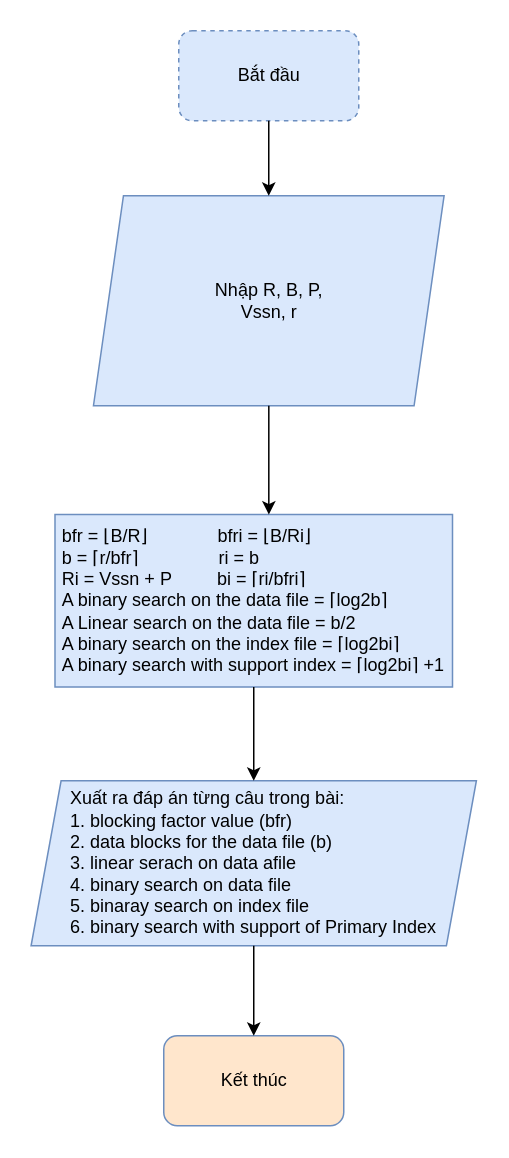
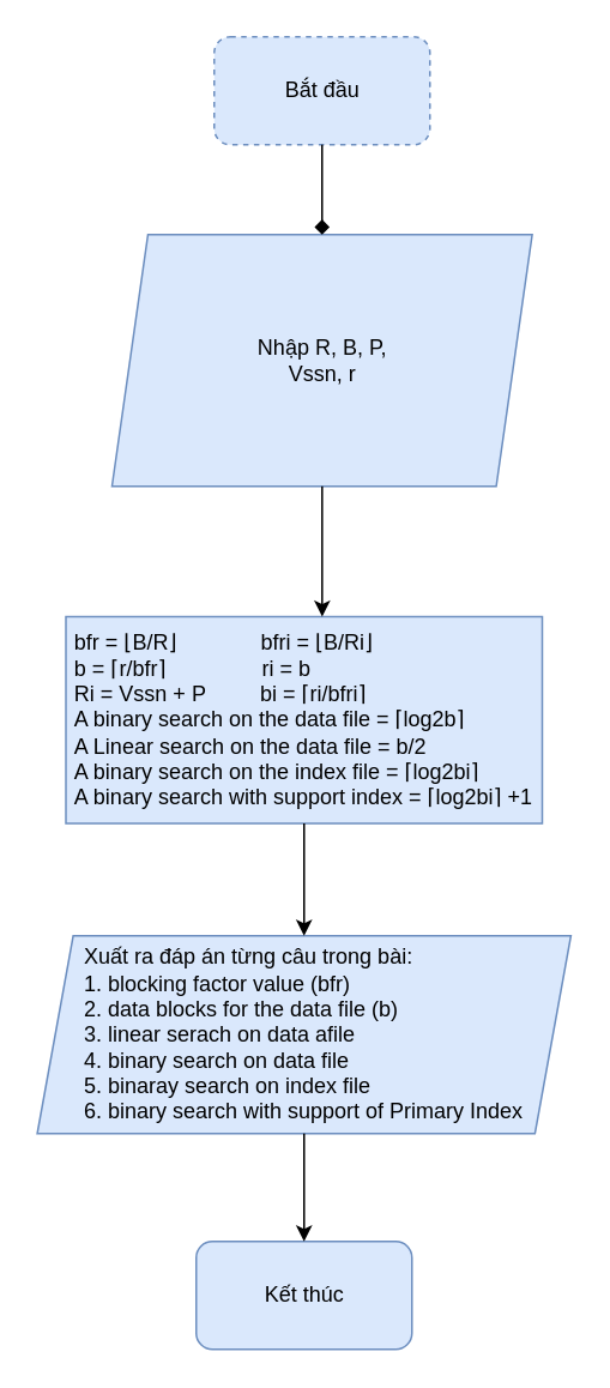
  <mxCell id="0" />
  <mxCell id="1" parent="0" />
  <mxCell id="2" value="Bắt đầu" style="rounded=1;whiteSpace=wrap;html=1;fillColor=#dae8fc;strokeColor=#6c8ebf;dashed=1;" vertex="1" parent="1"><mxGeometry x="118.51" y="20" width="120" height="60" as="geometry" /></mxCell>
  <mxCell id="3" value="Nhập R, B, P,&lt;br&gt;Vssn, r" style="shape=parallelogram;perimeter=parallelogramPerimeter;whiteSpace=wrap;html=1;fixedSize=1;fillColor=#dae8fc;strokeColor=#6c8ebf;" vertex="1" parent="1"><mxGeometry x="61.64" y="130" width="233.75" height="140" as="geometry" /></mxCell>
  <mxCell id="4" value="&lt;div style=&quot;text-align: justify&quot;&gt;&lt;span&gt;bfr = ⌊B/R⌋&amp;nbsp;&amp;nbsp; &amp;nbsp; &amp;nbsp; &amp;nbsp; &amp;nbsp; &amp;nbsp; &amp;nbsp;bfri = ⌊B/Ri⌋&lt;/span&gt;&lt;br&gt;&lt;/div&gt;&lt;div style=&quot;text-align: justify&quot;&gt;&lt;span&gt;b = ⌈r/bfr⌉&amp;nbsp; &amp;nbsp; &amp;nbsp; &amp;nbsp; &amp;nbsp; &amp;nbsp; &amp;nbsp; &amp;nbsp; ri = b&lt;/span&gt;&lt;/div&gt;&lt;div style=&quot;text-align: justify&quot;&gt;&lt;span&gt;Ri = Vssn + P&amp;nbsp; &amp;nbsp; &amp;nbsp; &amp;nbsp; &amp;nbsp;bi = ⌈ri/bfri⌉&lt;/span&gt;&lt;/div&gt;&lt;div style=&quot;text-align: justify&quot;&gt;&lt;span&gt;A binary search on the data file = ⌈log2b⌉&lt;/span&gt;&lt;/div&gt;&lt;div style=&quot;text-align: justify&quot;&gt;&lt;span&gt;A Linear search on the data file = b/2&lt;/span&gt;&lt;/div&gt;&lt;div style=&quot;text-align: justify&quot;&gt;&lt;span&gt;A binary search on the index file = ⌈log2bi⌉&lt;/span&gt;&lt;/div&gt;&lt;div style=&quot;text-align: justify&quot;&gt;&lt;span&gt;A binary search with support index = ⌈log2bi⌉ +1&lt;/span&gt;&lt;/div&gt;" style="rounded=0;whiteSpace=wrap;html=1;fillColor=#dae8fc;strokeColor=#6c8ebf;" vertex="1" parent="1"><mxGeometry x="36" y="342.5" width="265" height="115" as="geometry" /></mxCell>
- <mxCell id="5" value="" style="endArrow=classic;html=1;rounded=0;" edge="1" parent="1" source="2" target="3"><mxGeometry width="50" height="50" relative="1" as="geometry"><mxPoint x="146" y="300" as="sourcePoint" /><mxPoint x="196" y="250" as="targetPoint" /></mxGeometry></mxCell>
+ <mxCell id="5" value="" style="endArrow=diamond;html=1;rounded=0;" edge="1" parent="1" source="2" target="3"><mxGeometry width="50" height="50" relative="1" as="geometry"><mxPoint x="146" y="300" as="sourcePoint" /><mxPoint x="196" y="250" as="targetPoint" /></mxGeometry></mxCell>
  <mxCell id="6" value="" style="endArrow=classic;html=1;rounded=0;entryX=0.538;entryY=0;entryDx=0;entryDy=0;entryPerimeter=0;" edge="1" parent="1" source="3" target="4"><mxGeometry width="50" height="50" relative="1" as="geometry"><mxPoint x="156" y="310" as="sourcePoint" /><mxPoint x="206" y="260" as="targetPoint" /></mxGeometry></mxCell>
  <mxCell id="7" value="&lt;div style=&quot;text-align: justify&quot;&gt;&lt;span&gt;Xuất ra đáp án từng câu trong bài:&lt;/span&gt;&lt;/div&gt;&lt;div style=&quot;text-align: justify&quot;&gt;&lt;span&gt;1. blocking factor value (bfr)&lt;/span&gt;&lt;/div&gt;&lt;div style=&quot;text-align: justify&quot;&gt;&lt;span&gt;2. data blocks for the data file (b)&lt;/span&gt;&lt;/div&gt;&lt;div style=&quot;text-align: justify&quot;&gt;&lt;span&gt;3. linear serach on data afile&lt;/span&gt;&lt;/div&gt;&lt;div style=&quot;text-align: justify&quot;&gt;&lt;span&gt;4. binary search on data file&lt;/span&gt;&lt;/div&gt;&lt;div style=&quot;text-align: justify&quot;&gt;&lt;span&gt;5. binaray search on index file&lt;/span&gt;&lt;/div&gt;&lt;div style=&quot;text-align: justify&quot;&gt;&lt;span&gt;6. binary search with support of Primary Index&lt;/span&gt;&lt;/div&gt;" style="shape=parallelogram;perimeter=parallelogramPerimeter;whiteSpace=wrap;html=1;fixedSize=1;fillColor=#dae8fc;strokeColor=#6c8ebf;align=center;" vertex="1" parent="1"><mxGeometry x="20.06" y="520" width="296.87" height="110" as="geometry" /></mxCell>
  <mxCell id="8" value="" style="endArrow=classic;html=1;rounded=0;" edge="1" parent="1" source="4" target="7"><mxGeometry width="50" height="50" relative="1" as="geometry"><mxPoint x="188.538" y="310" as="sourcePoint" /><mxPoint x="188.57" y="352" as="targetPoint" /></mxGeometry></mxCell>
- <mxCell id="9" value="Kết thúc" style="rounded=1;whiteSpace=wrap;html=1;fillColor=#ffe6cc;strokeColor=#6c8ebf;" vertex="1" parent="1"><mxGeometry x="108.5" y="690" width="120" height="60" as="geometry" /></mxCell>
+ <mxCell id="9" value="Kết thúc" style="rounded=1;whiteSpace=wrap;html=1;fillColor=#dae8fc;strokeColor=#6c8ebf;" vertex="1" parent="1"><mxGeometry x="108.5" y="690" width="120" height="60" as="geometry" /></mxCell>
  <mxCell id="10" value="" style="endArrow=classic;html=1;rounded=0;" edge="1" parent="1" source="7" target="9"><mxGeometry width="50" height="50" relative="1" as="geometry"><mxPoint x="178.498" y="467" as="sourcePoint" /><mxPoint x="178.497" y="530" as="targetPoint" /></mxGeometry></mxCell>
